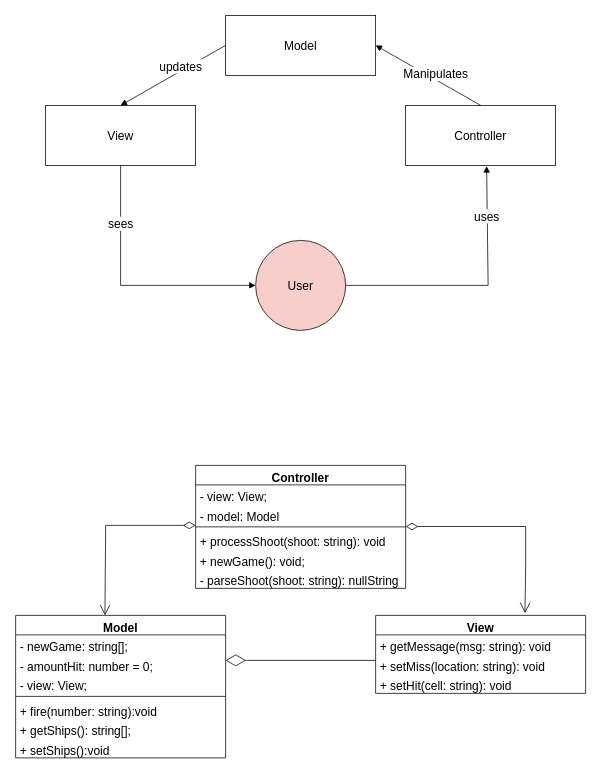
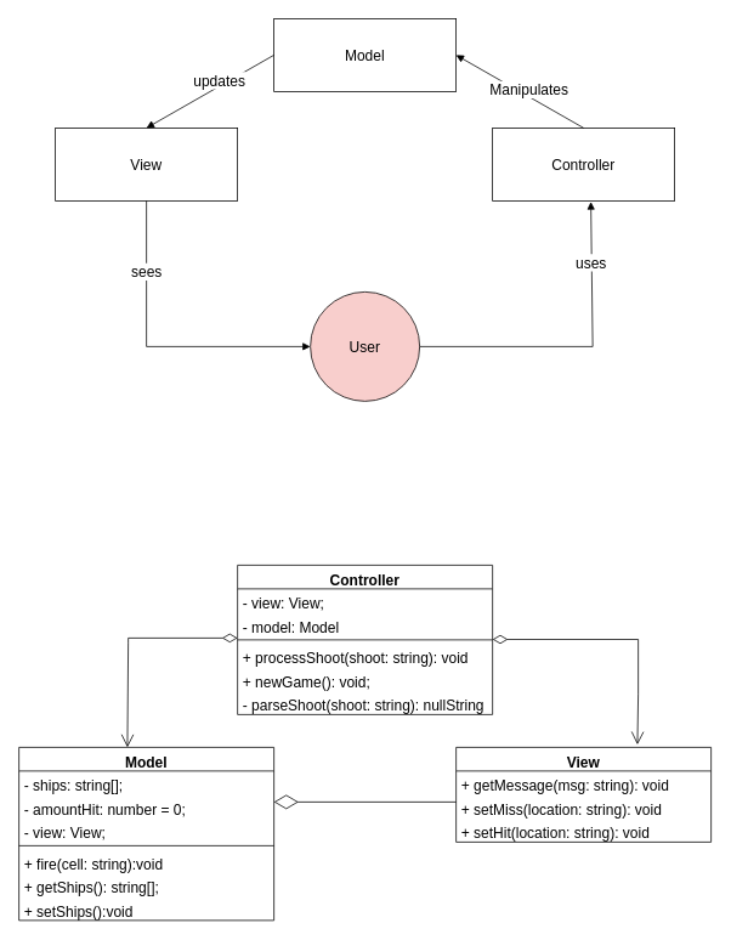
  <mxCell id="0" />
  <mxCell id="1" parent="0" />
  <mxCell id="2" value="&lt;font style=&quot;font-size: 16px;&quot;&gt;Model&lt;/font&gt;" style="rounded=0;whiteSpace=wrap;html=1;" vertex="1" parent="1"><mxGeometry x="300" y="20" width="200" height="80" as="geometry" /></mxCell>
  <mxCell id="3" value="&lt;font style=&quot;font-size: 16px;&quot;&gt;View&lt;/font&gt;" style="rounded=0;whiteSpace=wrap;html=1;" vertex="1" parent="1"><mxGeometry x="60" y="140" width="200" height="80" as="geometry" /></mxCell>
  <mxCell id="4" value="&lt;span style=&quot;font-size: 16px;&quot;&gt;Controller&lt;/span&gt;" style="rounded=0;whiteSpace=wrap;html=1;" vertex="1" parent="1"><mxGeometry x="540" y="140" width="200" height="80" as="geometry" /></mxCell>
  <mxCell id="5" value="User" style="ellipse;whiteSpace=wrap;html=1;aspect=fixed;fontSize=16;fillColor=#f8cecc;" vertex="1" parent="1"><mxGeometry x="340" y="320" width="120" height="120" as="geometry" /></mxCell>
  <mxCell id="6" value="uses" style="html=1;verticalAlign=bottom;endArrow=block;rounded=0;fontSize=16;exitX=1;exitY=0.5;exitDx=0;exitDy=0;entryX=0.54;entryY=1.013;entryDx=0;entryDy=0;entryPerimeter=0;" edge="1" parent="1" source="5" target="4"><mxGeometry x="0.547" y="1" width="80" relative="1" as="geometry"><mxPoint x="560" y="370" as="sourcePoint" /><mxPoint x="640" y="370" as="targetPoint" /><Array as="points"><mxPoint x="650" y="380" /></Array><mxPoint as="offset" /></mxGeometry></mxCell>
  <mxCell id="7" value="Manipulates" style="html=1;verticalAlign=bottom;endArrow=block;rounded=0;fontSize=16;entryX=1;entryY=0.5;entryDx=0;entryDy=0;exitX=0.5;exitY=0;exitDx=0;exitDy=0;" edge="1" parent="1" source="4" target="2"><mxGeometry x="-0.169" y="4" width="80" relative="1" as="geometry"><mxPoint x="620" y="100" as="sourcePoint" /><mxPoint x="700" y="100" as="targetPoint" /><mxPoint as="offset" /></mxGeometry></mxCell>
  <mxCell id="8" value="updates" style="html=1;verticalAlign=bottom;endArrow=block;rounded=0;fontSize=16;exitX=0;exitY=0.5;exitDx=0;exitDy=0;entryX=0.5;entryY=0;entryDx=0;entryDy=0;" edge="1" parent="1" source="2" target="3"><mxGeometry x="-0.108" y="5" width="80" relative="1" as="geometry"><mxPoint x="160" y="270" as="sourcePoint" /><mxPoint x="240" y="270" as="targetPoint" /><mxPoint as="offset" /></mxGeometry></mxCell>
  <mxCell id="9" value="sees" style="html=1;verticalAlign=bottom;endArrow=block;rounded=0;fontSize=16;exitX=0.5;exitY=1;exitDx=0;exitDy=0;entryX=0;entryY=0.5;entryDx=0;entryDy=0;" edge="1" parent="1" source="3" target="5"><mxGeometry x="-0.471" width="80" relative="1" as="geometry"><mxPoint x="160" y="270" as="sourcePoint" /><mxPoint x="240" y="270" as="targetPoint" /><Array as="points"><mxPoint x="160" y="380" /></Array><mxPoint as="offset" /></mxGeometry></mxCell>
  <mxCell id="10" value="View" style="swimlane;fontStyle=1;align=center;verticalAlign=top;childLayout=stackLayout;horizontal=1;startSize=26;horizontalStack=0;resizeParent=1;resizeParentMax=0;resizeLast=0;collapsible=1;marginBottom=0;fontSize=16;" vertex="1" parent="1"><mxGeometry x="500" y="820" width="280" height="104" as="geometry" /></mxCell>
  <mxCell id="11" value="+ getMessage(msg: string): void" style="text;strokeColor=none;fillColor=none;align=left;verticalAlign=top;spacingLeft=4;spacingRight=4;overflow=hidden;rotatable=0;points=[[0,0.5],[1,0.5]];portConstraint=eastwest;fontSize=16;" vertex="1" parent="10"><mxGeometry y="26" width="280" height="26" as="geometry" /></mxCell>
  <mxCell id="12" value="+ setMiss(location: string): void" style="text;strokeColor=none;fillColor=none;align=left;verticalAlign=top;spacingLeft=4;spacingRight=4;overflow=hidden;rotatable=0;points=[[0,0.5],[1,0.5]];portConstraint=eastwest;fontSize=16;" vertex="1" parent="10"><mxGeometry y="52" width="280" height="26" as="geometry" /></mxCell>
- <mxCell id="13" value="+ setHit(cell: string): void" style="text;strokeColor=none;fillColor=none;align=left;verticalAlign=top;spacingLeft=4;spacingRight=4;overflow=hidden;rotatable=0;points=[[0,0.5],[1,0.5]];portConstraint=eastwest;fontSize=16;" vertex="1" parent="10"><mxGeometry y="78" width="280" height="26" as="geometry" /></mxCell>
+ <mxCell id="13" value="+ setHit(location: string): void" style="text;strokeColor=none;fillColor=none;align=left;verticalAlign=top;spacingLeft=4;spacingRight=4;overflow=hidden;rotatable=0;points=[[0,0.5],[1,0.5]];portConstraint=eastwest;fontSize=16;" vertex="1" parent="10"><mxGeometry y="78" width="280" height="26" as="geometry" /></mxCell>
  <mxCell id="14" value="Model" style="swimlane;fontStyle=1;align=center;verticalAlign=top;childLayout=stackLayout;horizontal=1;startSize=26;horizontalStack=0;resizeParent=1;resizeParentMax=0;resizeLast=0;collapsible=1;marginBottom=0;fontSize=16;" vertex="1" parent="1"><mxGeometry x="20" y="820" width="280" height="190" as="geometry" /></mxCell>
- <mxCell id="15" value="- newGame: string[];&#10;" style="text;strokeColor=none;fillColor=none;align=left;verticalAlign=top;spacingLeft=4;spacingRight=4;overflow=hidden;rotatable=0;points=[[0,0.5],[1,0.5]];portConstraint=eastwest;fontSize=16;" vertex="1" parent="14"><mxGeometry y="26" width="280" height="26" as="geometry" /></mxCell>
+ <mxCell id="15" value="- ships: string[];&#10;" style="text;strokeColor=none;fillColor=none;align=left;verticalAlign=top;spacingLeft=4;spacingRight=4;overflow=hidden;rotatable=0;points=[[0,0.5],[1,0.5]];portConstraint=eastwest;fontSize=16;" vertex="1" parent="14"><mxGeometry y="26" width="280" height="26" as="geometry" /></mxCell>
  <mxCell id="16" value="- amountHit: number = 0;" style="text;strokeColor=none;fillColor=none;align=left;verticalAlign=top;spacingLeft=4;spacingRight=4;overflow=hidden;rotatable=0;points=[[0,0.5],[1,0.5]];portConstraint=eastwest;fontSize=16;" vertex="1" parent="14"><mxGeometry y="52" width="280" height="26" as="geometry" /></mxCell>
  <mxCell id="17" value="- view: View;" style="text;strokeColor=none;fillColor=none;align=left;verticalAlign=top;spacingLeft=4;spacingRight=4;overflow=hidden;rotatable=0;points=[[0,0.5],[1,0.5]];portConstraint=eastwest;fontSize=16;" vertex="1" parent="14"><mxGeometry y="78" width="280" height="26" as="geometry" /></mxCell>
  <mxCell id="18" value="" style="line;strokeWidth=1;fillColor=none;align=left;verticalAlign=middle;spacingTop=-1;spacingLeft=3;spacingRight=3;rotatable=0;labelPosition=right;points=[];portConstraint=eastwest;strokeColor=inherit;fontSize=16;" vertex="1" parent="14"><mxGeometry y="104" width="280" height="8" as="geometry" /></mxCell>
- <mxCell id="19" value="+ fire(number: string):void" style="text;strokeColor=none;fillColor=none;align=left;verticalAlign=top;spacingLeft=4;spacingRight=4;overflow=hidden;rotatable=0;points=[[0,0.5],[1,0.5]];portConstraint=eastwest;fontSize=16;" vertex="1" parent="14"><mxGeometry y="112" width="280" height="26" as="geometry" /></mxCell>
+ <mxCell id="19" value="+ fire(cell: string):void" style="text;strokeColor=none;fillColor=none;align=left;verticalAlign=top;spacingLeft=4;spacingRight=4;overflow=hidden;rotatable=0;points=[[0,0.5],[1,0.5]];portConstraint=eastwest;fontSize=16;" vertex="1" parent="14"><mxGeometry y="112" width="280" height="26" as="geometry" /></mxCell>
  <mxCell id="20" value="+ getShips(): string[];" style="text;strokeColor=none;fillColor=none;align=left;verticalAlign=top;spacingLeft=4;spacingRight=4;overflow=hidden;rotatable=0;points=[[0,0.5],[1,0.5]];portConstraint=eastwest;fontSize=16;" vertex="1" parent="14"><mxGeometry y="138" width="280" height="26" as="geometry" /></mxCell>
  <mxCell id="21" value="+ setShips():void" style="text;strokeColor=none;fillColor=none;align=left;verticalAlign=top;spacingLeft=4;spacingRight=4;overflow=hidden;rotatable=0;points=[[0,0.5],[1,0.5]];portConstraint=eastwest;fontSize=16;" vertex="1" parent="14"><mxGeometry y="164" width="280" height="26" as="geometry" /></mxCell>
  <mxCell id="22" value="Controller" style="swimlane;fontStyle=1;align=center;verticalAlign=top;childLayout=stackLayout;horizontal=1;startSize=26;horizontalStack=0;resizeParent=1;resizeParentMax=0;resizeLast=0;collapsible=1;marginBottom=0;fontSize=16;" vertex="1" parent="1"><mxGeometry x="260" y="620" width="280" height="164" as="geometry" /></mxCell>
  <mxCell id="23" value="- view: View;" style="text;strokeColor=none;fillColor=none;align=left;verticalAlign=top;spacingLeft=4;spacingRight=4;overflow=hidden;rotatable=0;points=[[0,0.5],[1,0.5]];portConstraint=eastwest;fontSize=16;" vertex="1" parent="22"><mxGeometry y="26" width="280" height="26" as="geometry" /></mxCell>
  <mxCell id="24" value="- model: Model" style="text;strokeColor=none;fillColor=none;align=left;verticalAlign=top;spacingLeft=4;spacingRight=4;overflow=hidden;rotatable=0;points=[[0,0.5],[1,0.5]];portConstraint=eastwest;fontSize=16;" vertex="1" parent="22"><mxGeometry y="52" width="280" height="26" as="geometry" /></mxCell>
  <mxCell id="25" value="" style="line;strokeWidth=1;fillColor=none;align=left;verticalAlign=middle;spacingTop=-1;spacingLeft=3;spacingRight=3;rotatable=0;labelPosition=right;points=[];portConstraint=eastwest;strokeColor=inherit;fontSize=16;" vertex="1" parent="22"><mxGeometry y="78" width="280" height="8" as="geometry" /></mxCell>
  <mxCell id="26" value="+ processShoot(shoot: string): void" style="text;strokeColor=none;fillColor=none;align=left;verticalAlign=top;spacingLeft=4;spacingRight=4;overflow=hidden;rotatable=0;points=[[0,0.5],[1,0.5]];portConstraint=eastwest;fontSize=16;" vertex="1" parent="22"><mxGeometry y="86" width="280" height="26" as="geometry" /></mxCell>
  <mxCell id="27" value="+ newGame(): void;" style="text;strokeColor=none;fillColor=none;align=left;verticalAlign=top;spacingLeft=4;spacingRight=4;overflow=hidden;rotatable=0;points=[[0,0.5],[1,0.5]];portConstraint=eastwest;fontSize=16;" vertex="1" parent="22"><mxGeometry y="112" width="280" height="26" as="geometry" /></mxCell>
  <mxCell id="28" value="- parseShoot(shoot: string): nullString" style="text;strokeColor=none;fillColor=none;align=left;verticalAlign=top;spacingLeft=4;spacingRight=4;overflow=hidden;rotatable=0;points=[[0,0.5],[1,0.5]];portConstraint=eastwest;fontSize=16;" vertex="1" parent="22"><mxGeometry y="138" width="280" height="26" as="geometry" /></mxCell>
  <mxCell id="29" value="" style="endArrow=open;html=1;endSize=12;startArrow=diamondThin;startSize=14;startFill=0;edgeStyle=orthogonalEdgeStyle;align=left;verticalAlign=bottom;rounded=0;fontSize=16;entryX=0.711;entryY=-0.029;entryDx=0;entryDy=0;entryPerimeter=0;" edge="1" parent="1" target="10"><mxGeometry x="-1" y="3" relative="1" as="geometry"><mxPoint x="540" y="701.5" as="sourcePoint" /><mxPoint x="700" y="701.5" as="targetPoint" /><Array as="points"><mxPoint x="700" y="702" /><mxPoint x="700" y="761" /></Array></mxGeometry></mxCell>
  <mxCell id="30" value="" style="endArrow=open;html=1;endSize=12;startArrow=diamondThin;startSize=14;startFill=0;edgeStyle=orthogonalEdgeStyle;align=left;verticalAlign=bottom;rounded=0;fontSize=16;entryX=0.711;entryY=-0.029;entryDx=0;entryDy=0;entryPerimeter=0;exitX=0;exitY=0.25;exitDx=0;exitDy=0;exitPerimeter=0;" edge="1" parent="1" source="25"><mxGeometry x="-0.75" relative="1" as="geometry"><mxPoint x="-20" y="704.52" as="sourcePoint" /><mxPoint x="139.08" y="820.004" as="targetPoint" /><Array as="points"><mxPoint x="140" y="700" /><mxPoint x="140" y="705" /></Array><mxPoint as="offset" /></mxGeometry></mxCell>
  <mxCell id="31" value="" style="endArrow=diamondThin;endFill=0;endSize=24;html=1;rounded=0;fontSize=16;" edge="1" parent="1"><mxGeometry width="160" relative="1" as="geometry"><mxPoint x="500" y="880" as="sourcePoint" /><mxPoint x="300" y="880" as="targetPoint" /></mxGeometry></mxCell>
